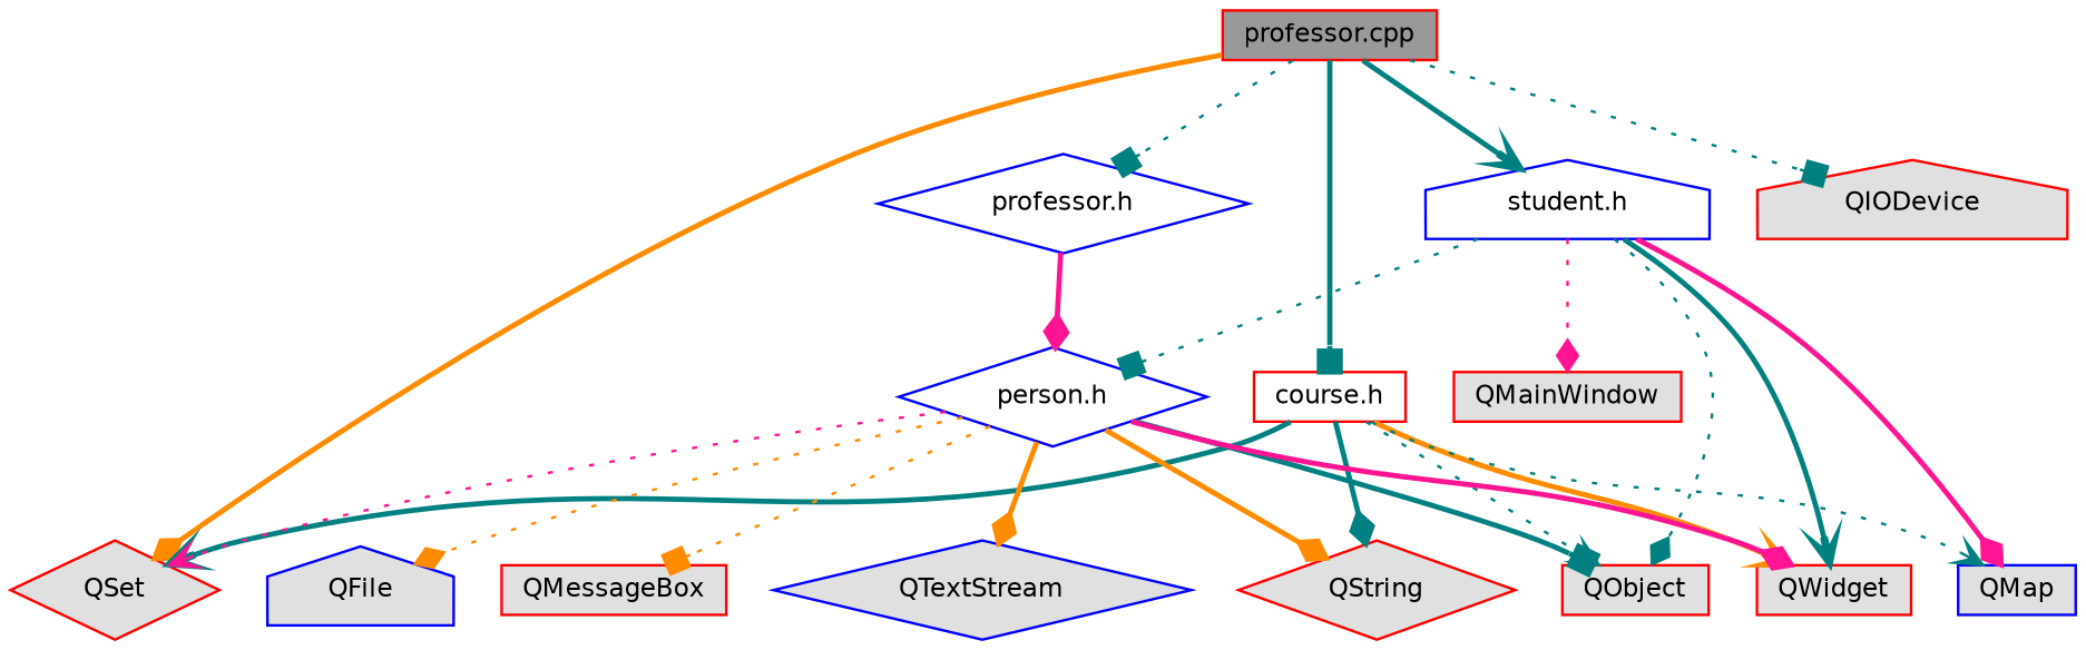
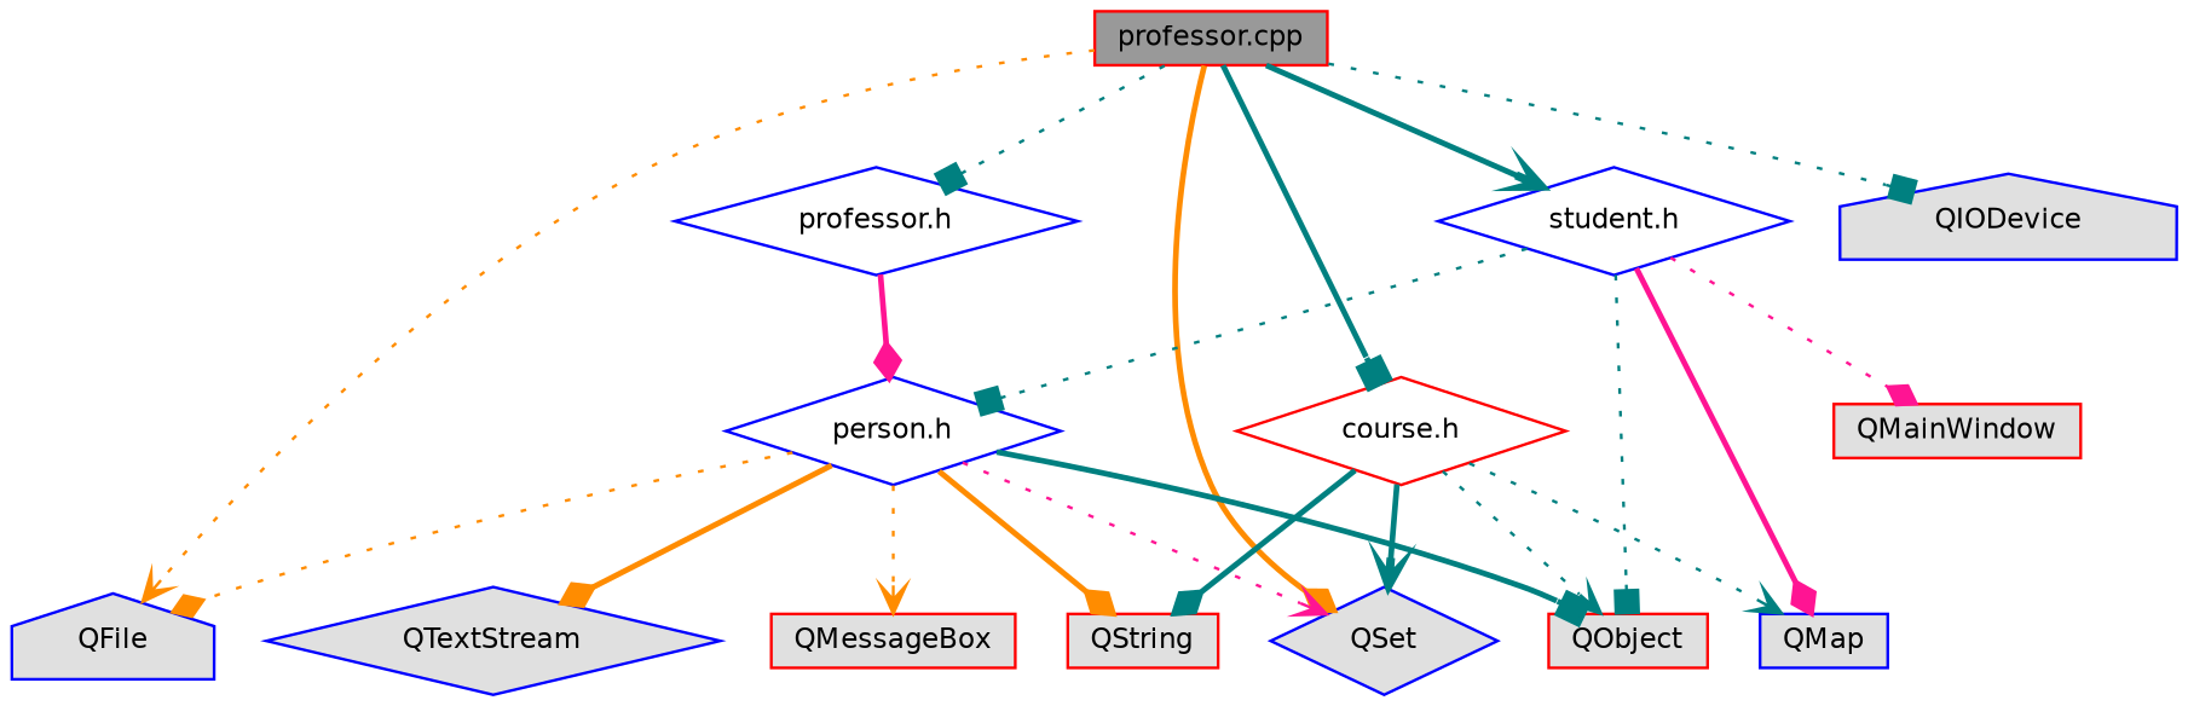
  digraph {
    node [color=blue fillcolor="#E0E0E0" fontname=Helvetica fontsize=10 shape=box style=filled]
    edge [arrowhead=diamond color=teal fontname=Helvetica fontsize=10 labelfontname=Helvetica labelfontsize=10 style=bold]
    n1 [color=red fillcolor=grey60 fontcolor=black height=0.2 label="professor.cpp" width=0.4]
    n2 [fillcolor=white height=0.2 label="professor.h" shape=diamond width=0.4]
    n3 [height=0.2 label=QFile shape=house width=0.4]
-   n4 [color=red height=0.2 label=QSet shape=diamond width=0.4]
-   n5 [color=red height=0.2 label=QIODevice shape=house width=0.4]
-   n6 [color=red fillcolor=white height=0.2 label="course.h" width=0.4]
-   n7 [fillcolor=white height=0.2 label="student.h" shape=house width=0.4]
+   n4 [height=0.2 label=QSet shape=diamond width=0.4]
+   n5 [height=0.2 label=QIODevice shape=house width=0.4]
+   n6 [color=red fillcolor=white height=0.2 label="course.h" shape=diamond width=0.4]
+   n7 [fillcolor=white height=0.2 label="student.h" shape=diamond width=0.4]
    n8 [fillcolor=white height=0.2 label="person.h" shape=diamond width=0.4]
-   n9 [color=red height=0.2 label=QString shape=diamond width=0.4]
+   n9 [color=red height=0.2 label=QString width=0.4]
    n10 [color=red height=0.2 label=QObject width=0.4]
-   n11 [color=red height=0.2 label=QWidget width=0.4]
    n12 [height=0.2 label=QMap width=0.4]
    n13 [color=red height=0.2 label=QMainWindow width=0.4]
    n14 [color=red height=0.2 label=QMessageBox width=0.4]
    n15 [height=0.2 label=QTextStream shape=diamond width=0.4]
    n1 -> n2 [arrowhead=box style=dotted]
+   n1 -> n3 [arrowhead=vee color=darkorange style=dotted]
    n1 -> n4 [color=darkorange]
    n1 -> n5 [arrowhead=box style=dotted]
    n1 -> n6 [arrowhead=box]
    n1 -> n7 [arrowhead=vee]
    n2 -> n8 [color=deeppink]
    n6 -> n4 [arrowhead=vee]
    n6 -> n9
    n6 -> n10 [arrowhead=vee style=dotted]
-   n6 -> n11 [arrowhead=vee color=darkorange]
    n6 -> n12 [arrowhead=vee style=dotted]
    n7 -> n8 [arrowhead=box style=dotted]
-   n7 -> n10 [style=dotted]
-   n7 -> n11 [arrowhead=vee]
+   n7 -> n10 [arrowhead=box style=dotted]
    n7 -> n12 [color=deeppink]
    n7 -> n13 [color=deeppink style=dotted]
    n8 -> n3 [color=darkorange style=dotted]
    n8 -> n4 [arrowhead=vee color=deeppink style=dotted]
    n8 -> n9 [color=darkorange]
    n8 -> n10 [arrowhead=box]
-   n8 -> n11 [color=deeppink]
-   n8 -> n14 [arrowhead=box color=darkorange style=dotted]
+   n8 -> n14 [arrowhead=vee color=darkorange style=dotted]
    n8 -> n15 [color=darkorange]
  }
